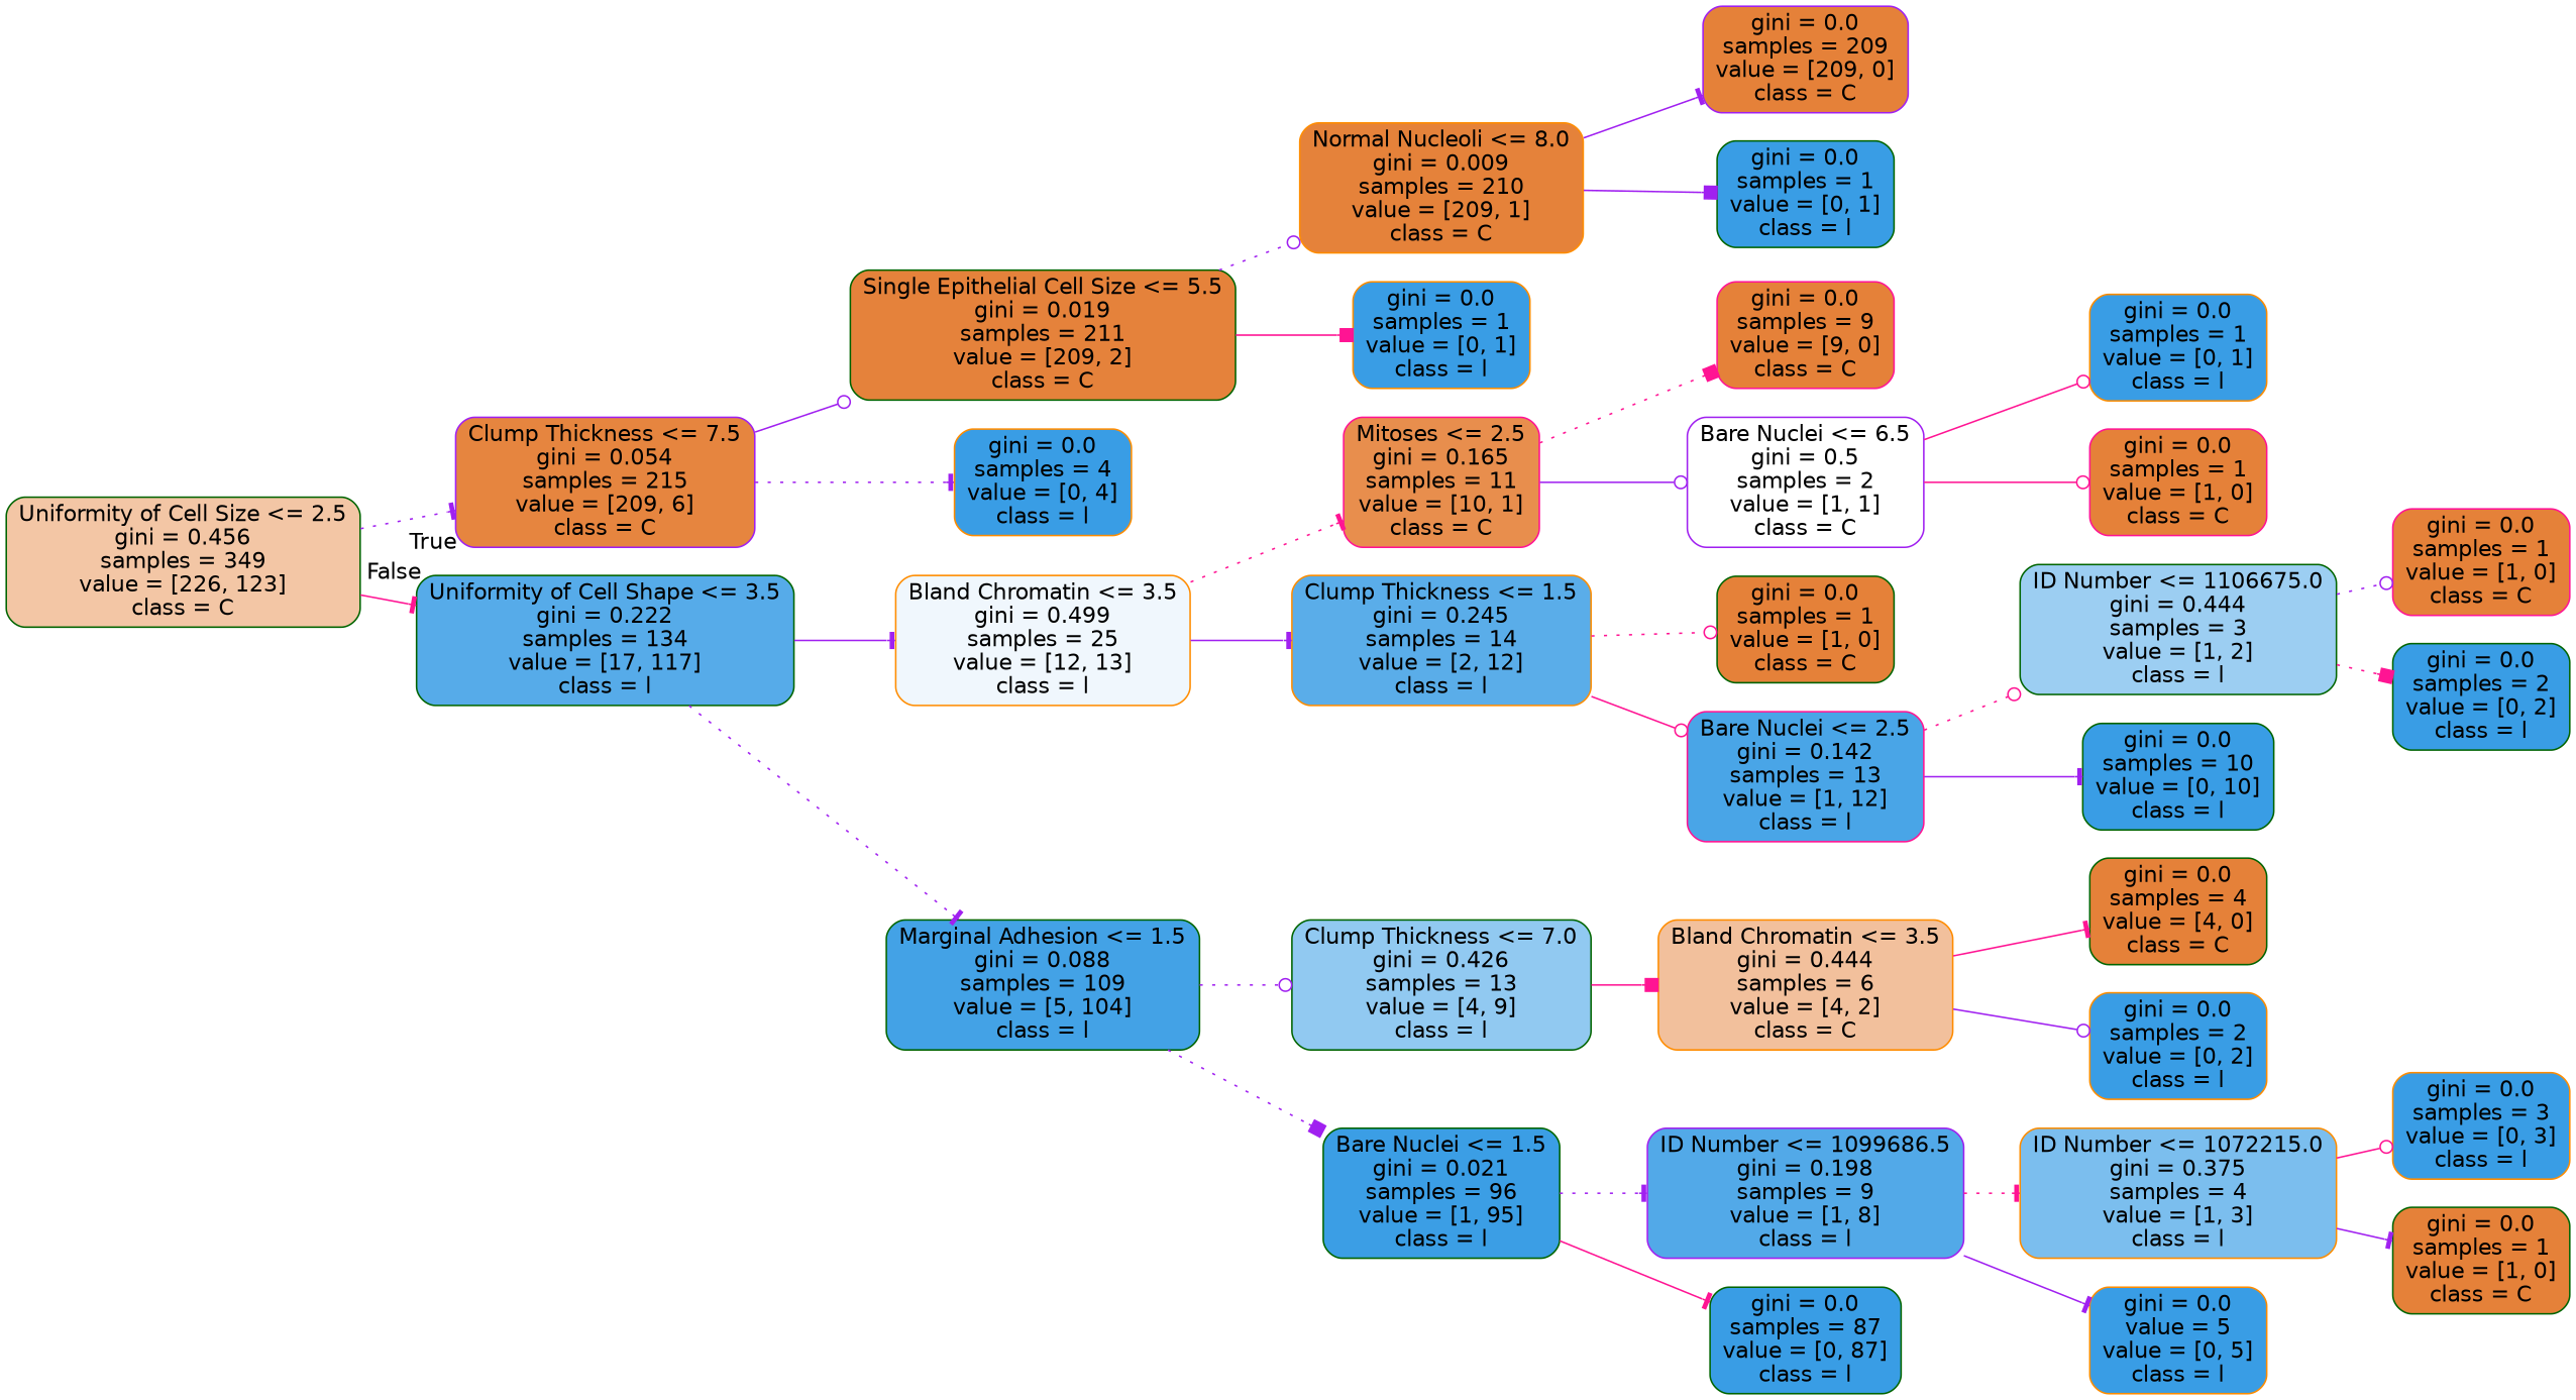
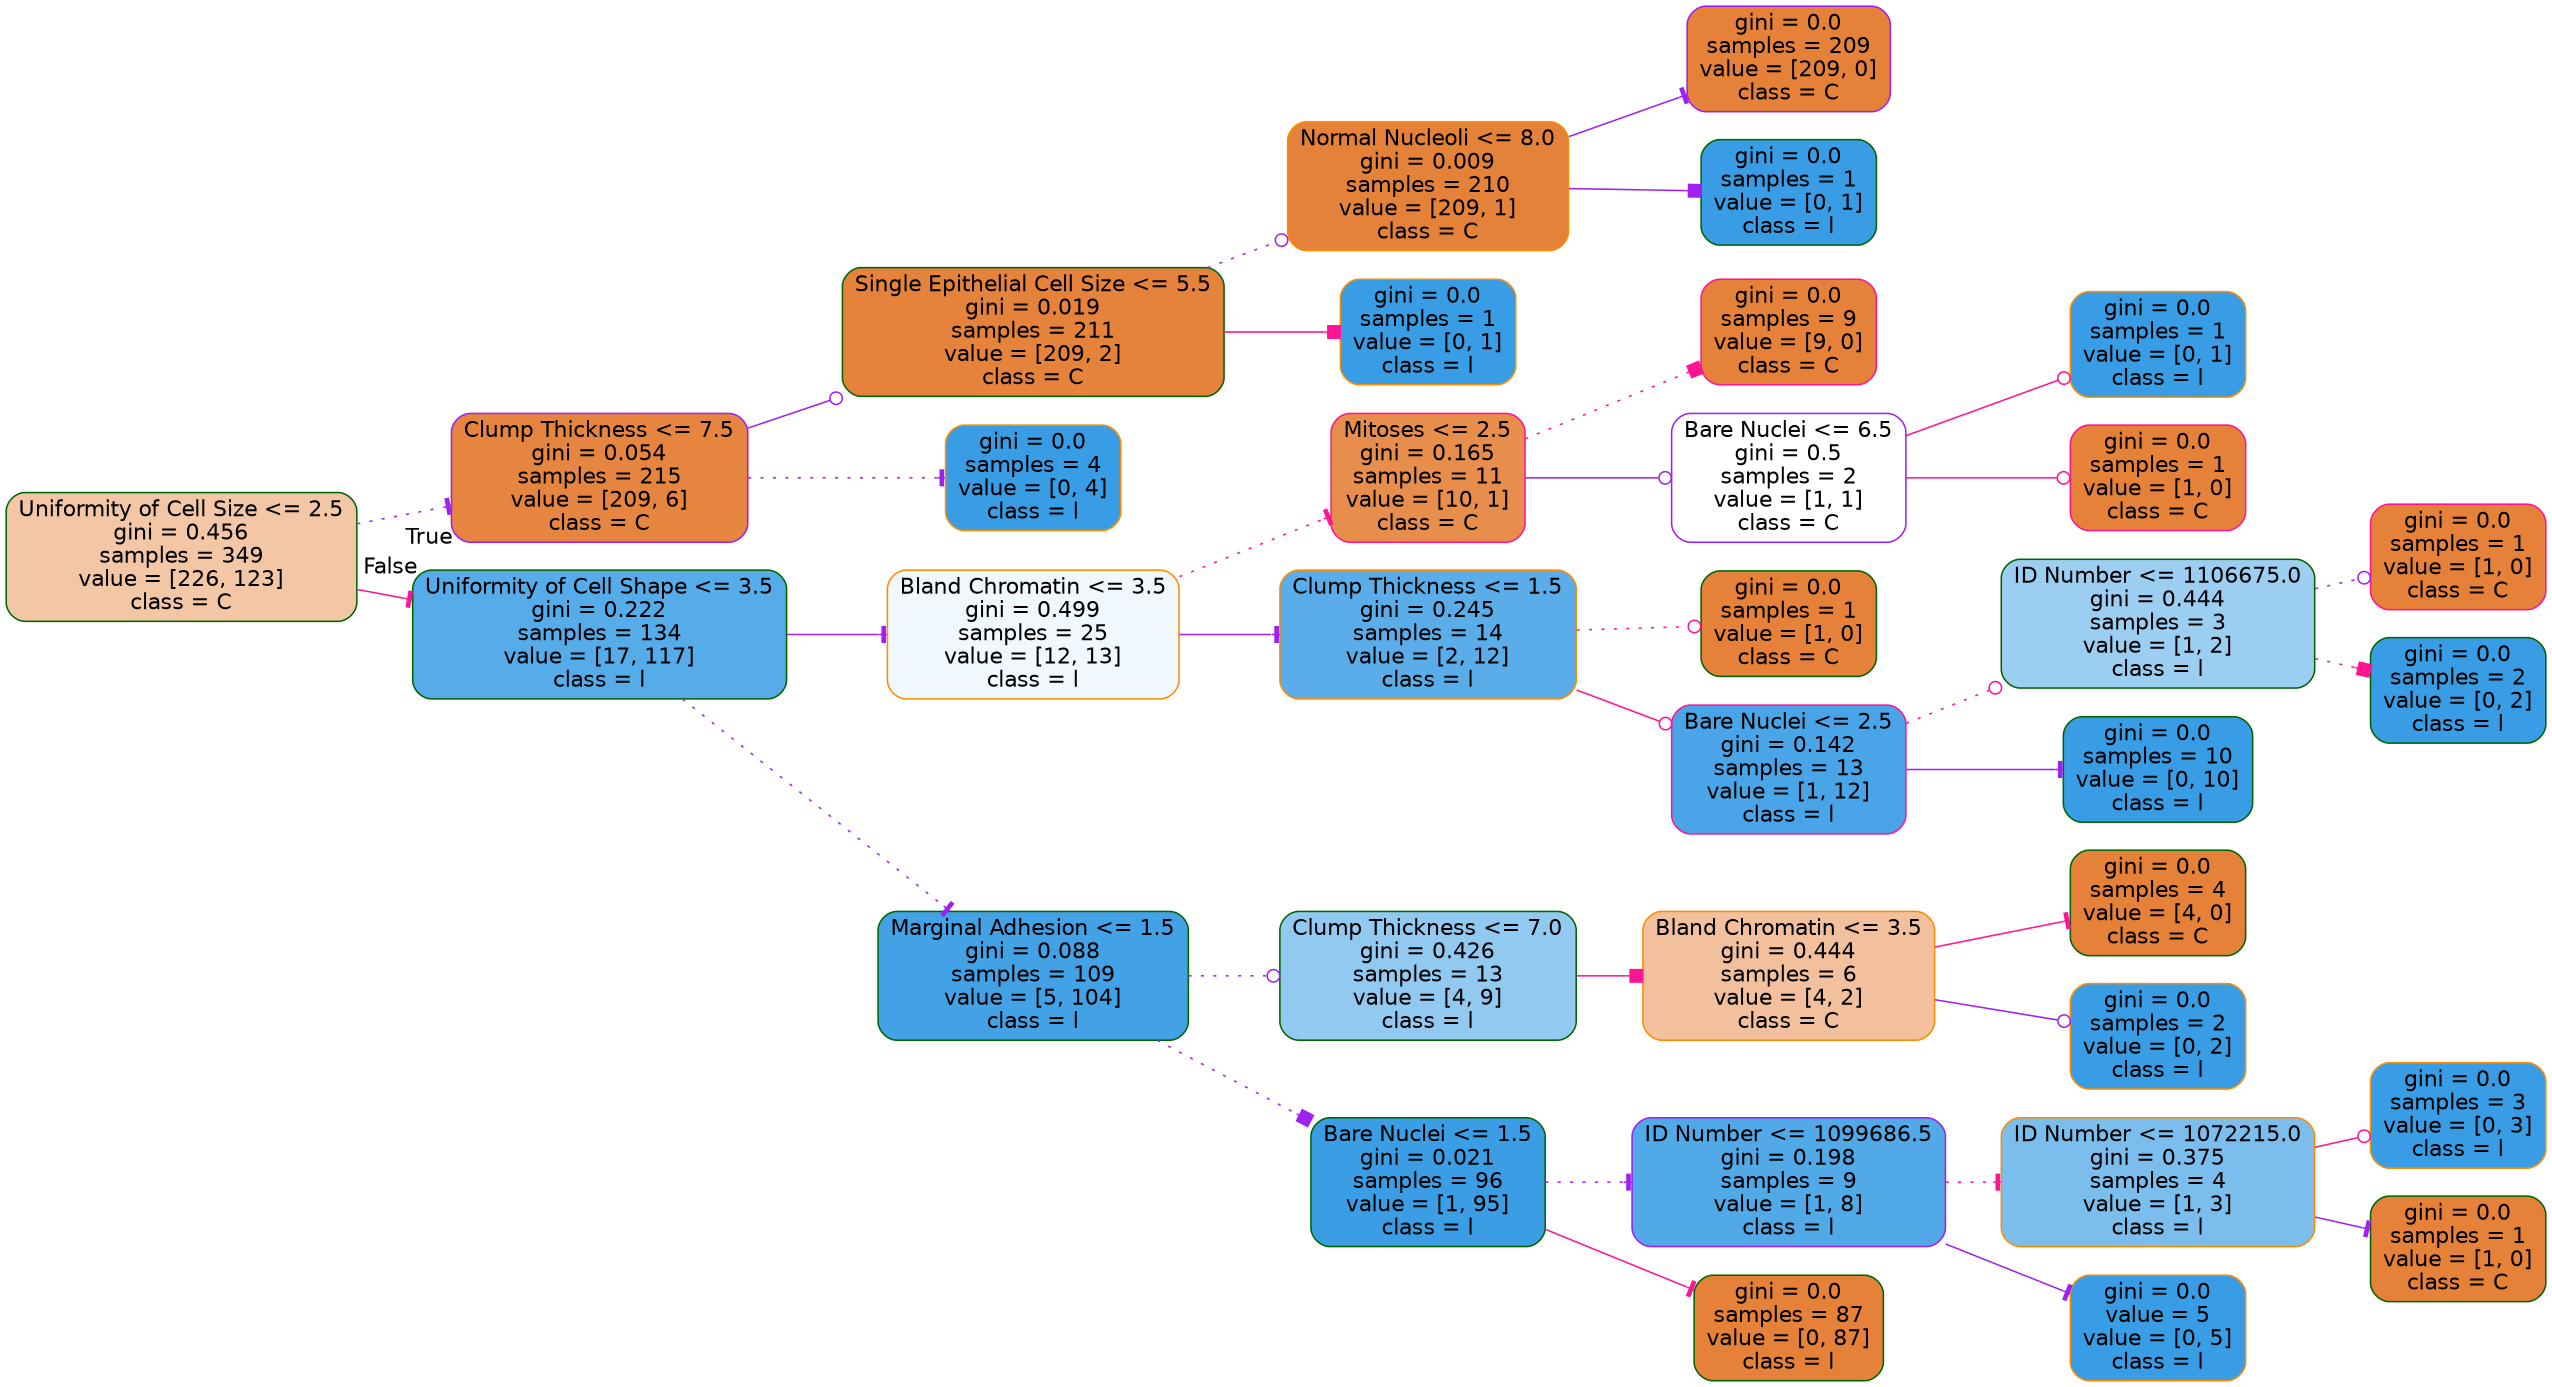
  digraph {
    rankdir=LR
    node [color=darkgreen fillcolor="#399de5" fontname=helvetica shape=box style="filled, rounded"]
    edge [arrowhead=tee color=purple fontname=helvetica style=solid]
    n1 [fillcolor="#f3c6a5" label="Uniformity of Cell Size <= 2.5\ngini = 0.456\nsamples = 349\nvalue = [226, 123]\nclass = C"]
    n2 [color=purple fillcolor="#e6853f" label="Clump Thickness <= 7.5\ngini = 0.054\nsamples = 215\nvalue = [209, 6]\nclass = C"]
    n3 [fillcolor="#56abe9" label="Uniformity of Cell Shape <= 3.5\ngini = 0.222\nsamples = 134\nvalue = [17, 117]\nclass = l"]
    n4 [fillcolor="#e5823b" label="Single Epithelial Cell Size <= 5.5\ngini = 0.019\nsamples = 211\nvalue = [209, 2]\nclass = C"]
    n5 [color=darkorange label="gini = 0.0\nsamples = 4\nvalue = [0, 4]\nclass = l"]
    n6 [color=darkorange fillcolor="#f0f7fd" label="Bland Chromatin <= 3.5\ngini = 0.499\nsamples = 25\nvalue = [12, 13]\nclass = l"]
    n7 [fillcolor="#43a2e6" label="Marginal Adhesion <= 1.5\ngini = 0.088\nsamples = 109\nvalue = [5, 104]\nclass = l"]
    n8 [color=darkorange fillcolor="#e5823a" label="Normal Nucleoli <= 8.0\ngini = 0.009\nsamples = 210\nvalue = [209, 1]\nclass = C"]
    n9 [color=darkorange label="gini = 0.0\nsamples = 1\nvalue = [0, 1]\nclass = l"]
    n10 [color=purple fillcolor="#e58139" label="gini = 0.0\nsamples = 209\nvalue = [209, 0]\nclass = C"]
    n11 [label="gini = 0.0\nsamples = 1\nvalue = [0, 1]\nclass = l"]
    n12 [color=deeppink fillcolor="#e88e4d" label="Mitoses <= 2.5\ngini = 0.165\nsamples = 11\nvalue = [10, 1]\nclass = C"]
    n13 [color=darkorange fillcolor="#5aade9" label="Clump Thickness <= 1.5\ngini = 0.245\nsamples = 14\nvalue = [2, 12]\nclass = l"]
    n14 [fillcolor="#91c9f1" label="Clump Thickness <= 7.0\ngini = 0.426\nsamples = 13\nvalue = [4, 9]\nclass = l"]
    n15 [fillcolor="#3b9ee5" label="Bare Nuclei <= 1.5\ngini = 0.021\nsamples = 96\nvalue = [1, 95]\nclass = l"]
    n16 [color=deeppink fillcolor="#e58139" label="gini = 0.0\nsamples = 9\nvalue = [9, 0]\nclass = C"]
    n17 [color=purple fillcolor="#ffffff" label="Bare Nuclei <= 6.5\ngini = 0.5\nsamples = 2\nvalue = [1, 1]\nclass = C"]
    n18 [fillcolor="#e58139" label="gini = 0.0\nsamples = 1\nvalue = [1, 0]\nclass = C"]
    n19 [color=deeppink fillcolor="#49a5e7" label="Bare Nuclei <= 2.5\ngini = 0.142\nsamples = 13\nvalue = [1, 12]\nclass = l"]
    n20 [color=darkorange label="gini = 0.0\nsamples = 1\nvalue = [0, 1]\nclass = l"]
    n21 [color=deeppink fillcolor="#e58139" label="gini = 0.0\nsamples = 1\nvalue = [1, 0]\nclass = C"]
    n22 [fillcolor="#9ccef2" label="ID Number <= 1106675.0\ngini = 0.444\nsamples = 3\nvalue = [1, 2]\nclass = l"]
    n23 [label="gini = 0.0\nsamples = 10\nvalue = [0, 10]\nclass = l"]
    n24 [color=deeppink fillcolor="#e58139" label="gini = 0.0\nsamples = 1\nvalue = [1, 0]\nclass = C"]
    n25 [label="gini = 0.0\nsamples = 2\nvalue = [0, 2]\nclass = l"]
    n26 [color=darkorange fillcolor="#f2c09c" label="Bland Chromatin <= 3.5\ngini = 0.444\nsamples = 6\nvalue = [4, 2]\nclass = C"]
    n27 [color=purple fillcolor="#52a9e8" label="ID Number <= 1099686.5\ngini = 0.198\nsamples = 9\nvalue = [1, 8]\nclass = l"]
-   n28 [label="gini = 0.0\nsamples = 87\nvalue = [0, 87]\nclass = l"]
+   n28 [fillcolor="#e58139" label="gini = 0.0\nsamples = 87\nvalue = [0, 87]\nclass = l"]
    n29 [fillcolor="#e58139" label="gini = 0.0\nsamples = 4\nvalue = [4, 0]\nclass = C"]
    n30 [color=darkorange label="gini = 0.0\nsamples = 2\nvalue = [0, 2]\nclass = l"]
    n31 [color=darkorange fillcolor="#7bbeee" label="ID Number <= 1072215.0\ngini = 0.375\nsamples = 4\nvalue = [1, 3]\nclass = l"]
    n32 [color=darkorange label="gini = 0.0\nvalue = 5\nvalue = [0, 5]\nclass = l"]
    n33 [color=darkorange label="gini = 0.0\nsamples = 3\nvalue = [0, 3]\nclass = l"]
    n34 [fillcolor="#e58139" label="gini = 0.0\nsamples = 1\nvalue = [1, 0]\nclass = C"]
    n1 -> n2 [headlabel=True labelangle=45 labeldistance=2.5 style=dotted]
    n1 -> n3 [color=deeppink headlabel=False labelangle=-45 labeldistance=2.5]
    n2 -> n4 [arrowhead=odot]
    n2 -> n5 [style=dotted]
    n3 -> n6
    n3 -> n7 [style=dotted]
    n4 -> n8 [arrowhead=odot style=dotted]
    n4 -> n9 [arrowhead=box color=deeppink]
    n6 -> n12 [color=deeppink style=dotted]
    n6 -> n13
    n7 -> n14 [arrowhead=odot style=dotted]
    n7 -> n15 [arrowhead=box style=dotted]
    n8 -> n10
    n8 -> n11 [arrowhead=box]
    n12 -> n16 [arrowhead=box color=deeppink style=dotted]
    n12 -> n17 [arrowhead=odot]
    n13 -> n18 [arrowhead=odot color=deeppink style=dotted]
    n13 -> n19 [arrowhead=odot color=deeppink]
    n14 -> n26 [arrowhead=box color=deeppink]
    n15 -> n27 [style=dotted]
    n15 -> n28 [color=deeppink]
    n17 -> n20 [arrowhead=odot color=deeppink]
    n17 -> n21 [arrowhead=odot color=deeppink]
    n19 -> n22 [arrowhead=odot color=deeppink style=dotted]
    n19 -> n23
    n22 -> n24 [arrowhead=odot style=dotted]
    n22 -> n25 [arrowhead=box color=deeppink style=dotted]
    n26 -> n29 [color=deeppink]
    n26 -> n30 [arrowhead=odot]
    n27 -> n31 [color=deeppink style=dotted]
    n27 -> n32
    n31 -> n33 [arrowhead=odot color=deeppink]
    n31 -> n34
  }
